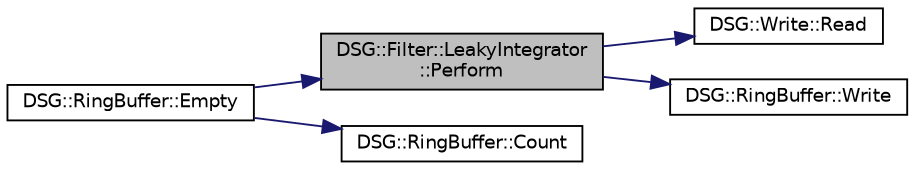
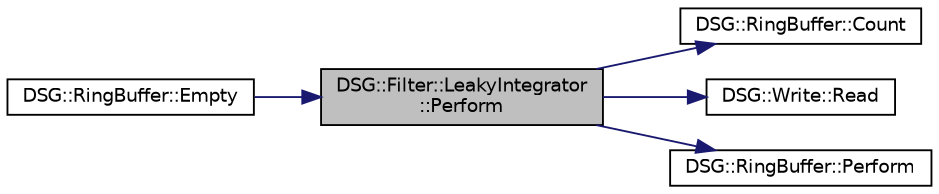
  digraph {
    rankdir=LR
    node [color=black fillcolor=white fontname=Helvetica fontsize=10 shape=record style=filled]
    edge [color=midnightblue fontname=Helvetica fontsize=10 labelfontname=Helvetica labelfontsize=10 style=solid]
    n1 [fillcolor=grey75 fontcolor=black height=0.2 label="DSG::Filter::LeakyIntegrator\l::Perform" width=0.4]
    n2 [height=0.2 label="DSG::RingBuffer::Count" width=0.4]
    n3 [height=0.2 label="DSG::Write::Read" width=0.4]
-   n4 [height=0.2 label="DSG::RingBuffer::Write" width=0.4]
+   n4 [height=0.2 label="DSG::RingBuffer::Perform" width=0.4]
    n5 [height=0.2 label="DSG::RingBuffer::Empty" width=0.4]
-   n5 -> n2
+   n1 -> n2
    n1 -> n3
    n1 -> n4
    n5 -> n1
  }
